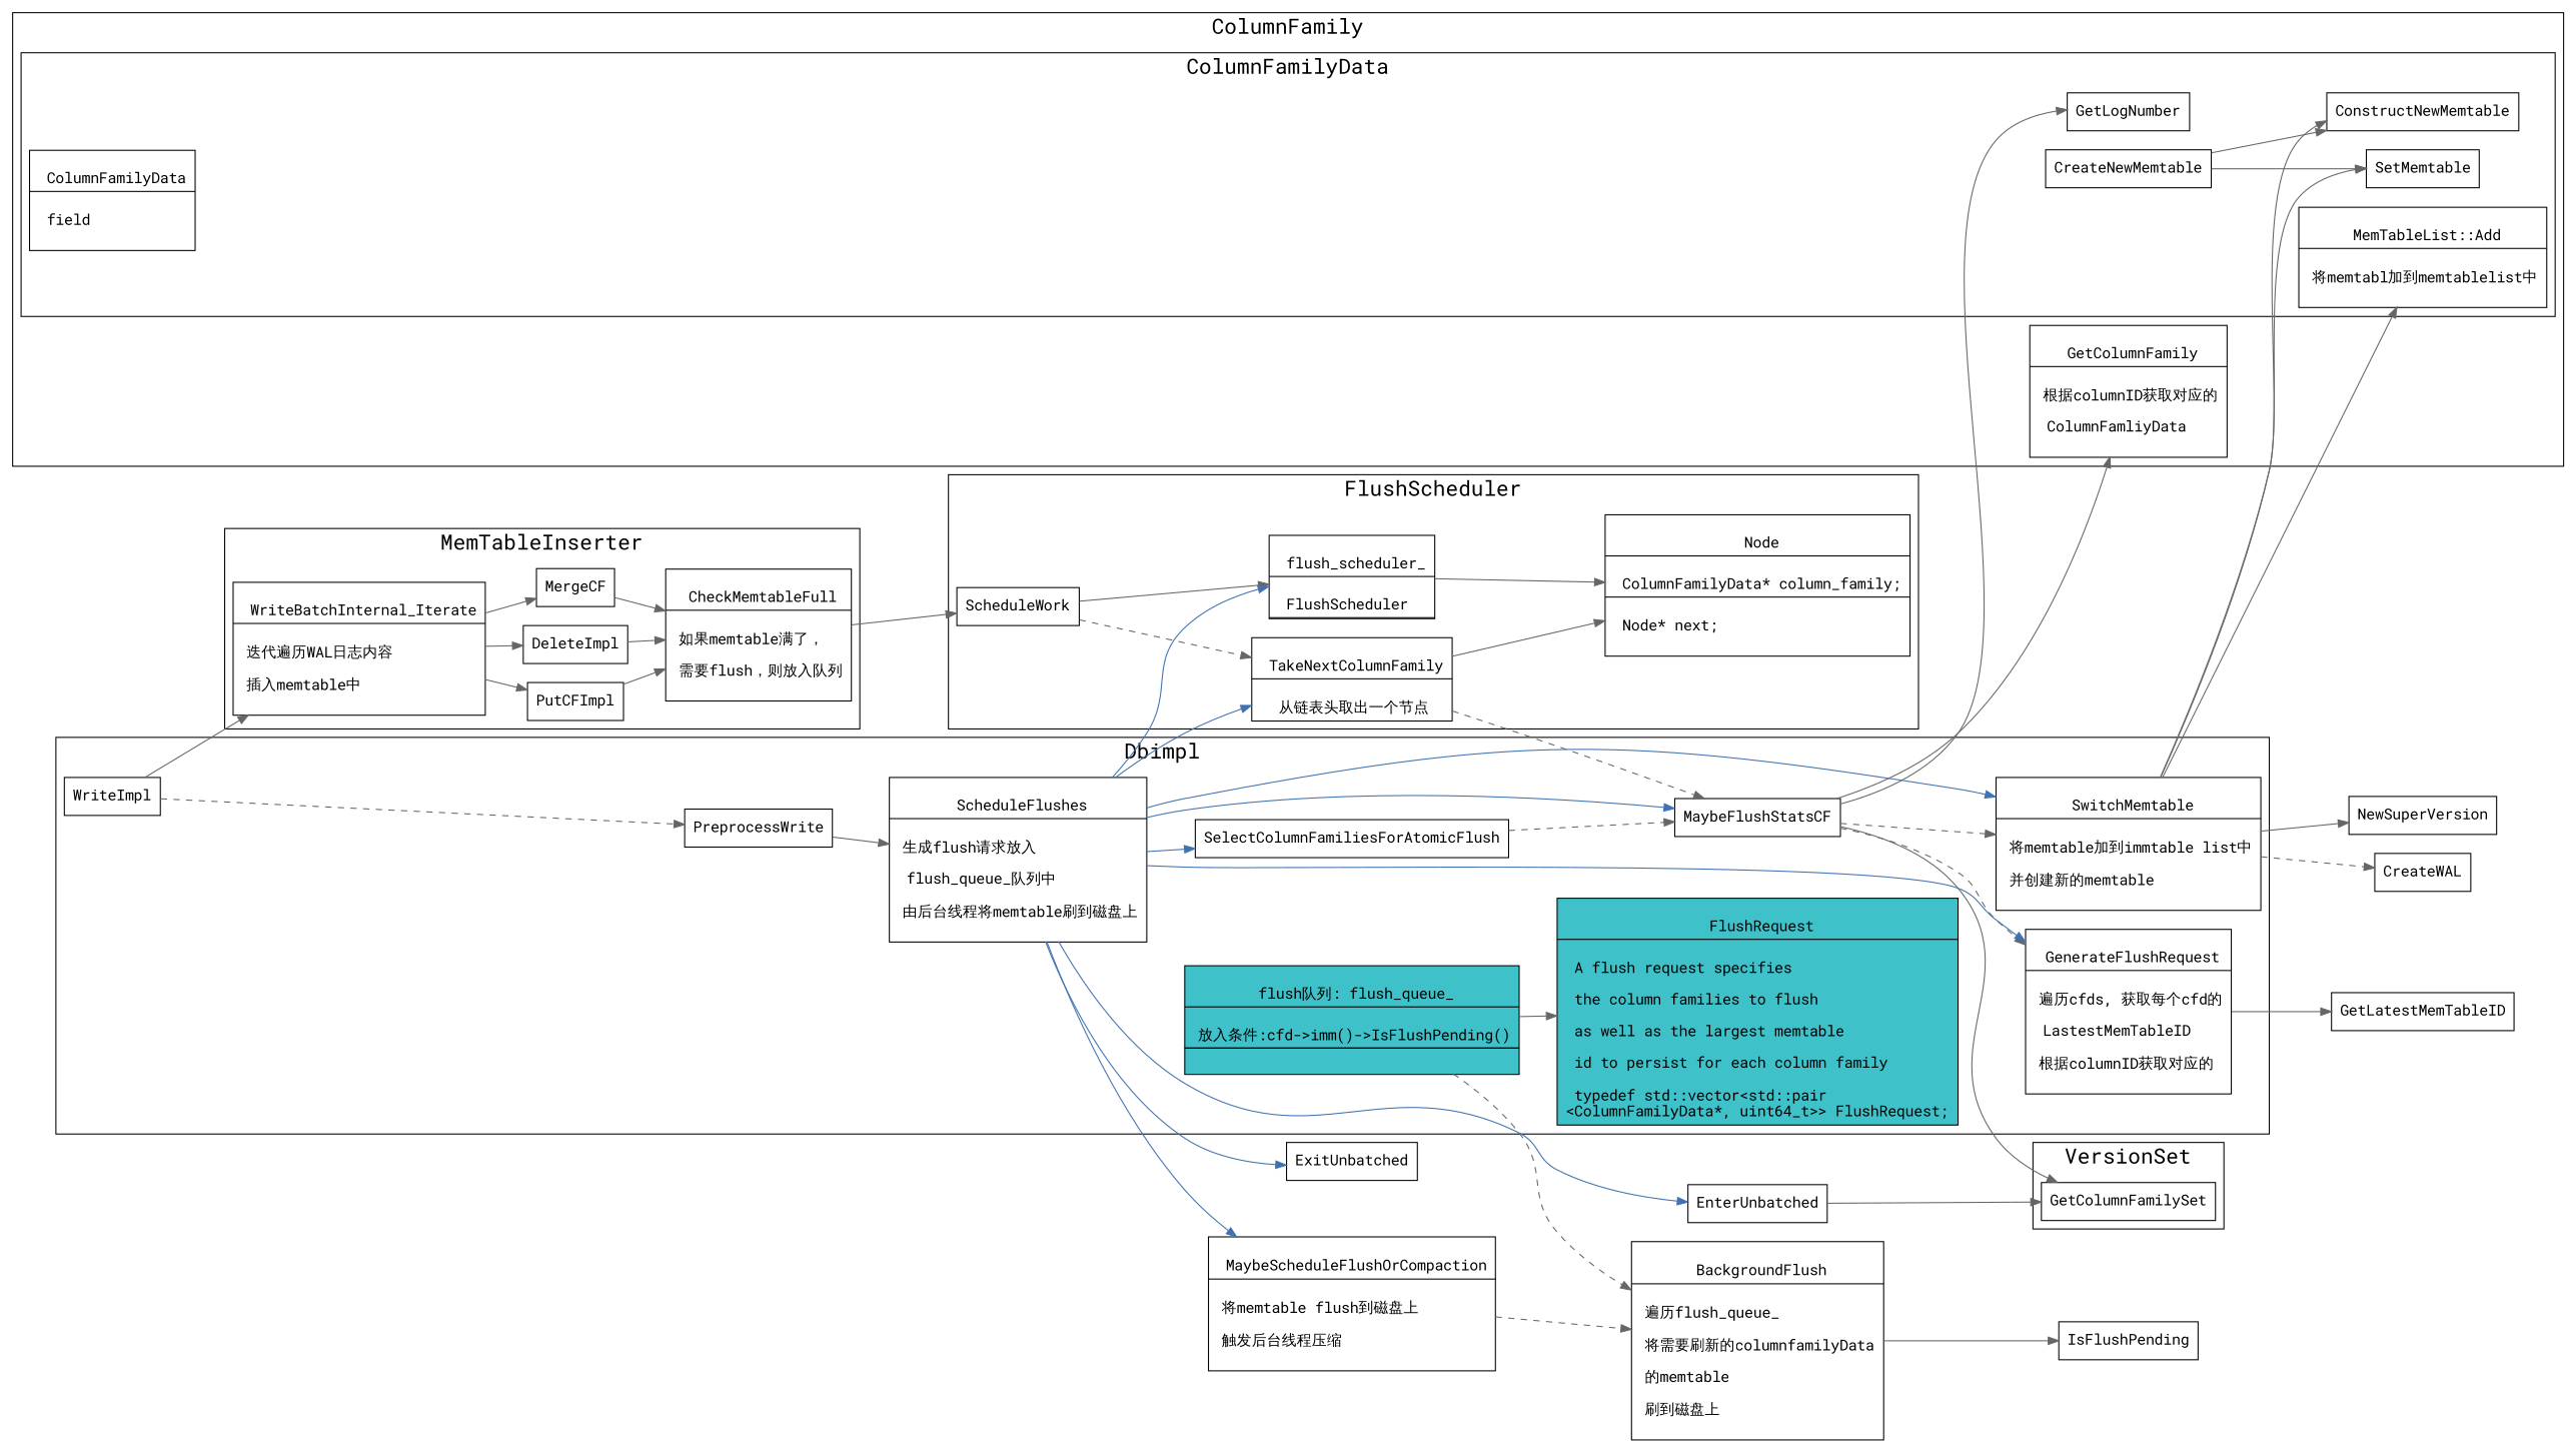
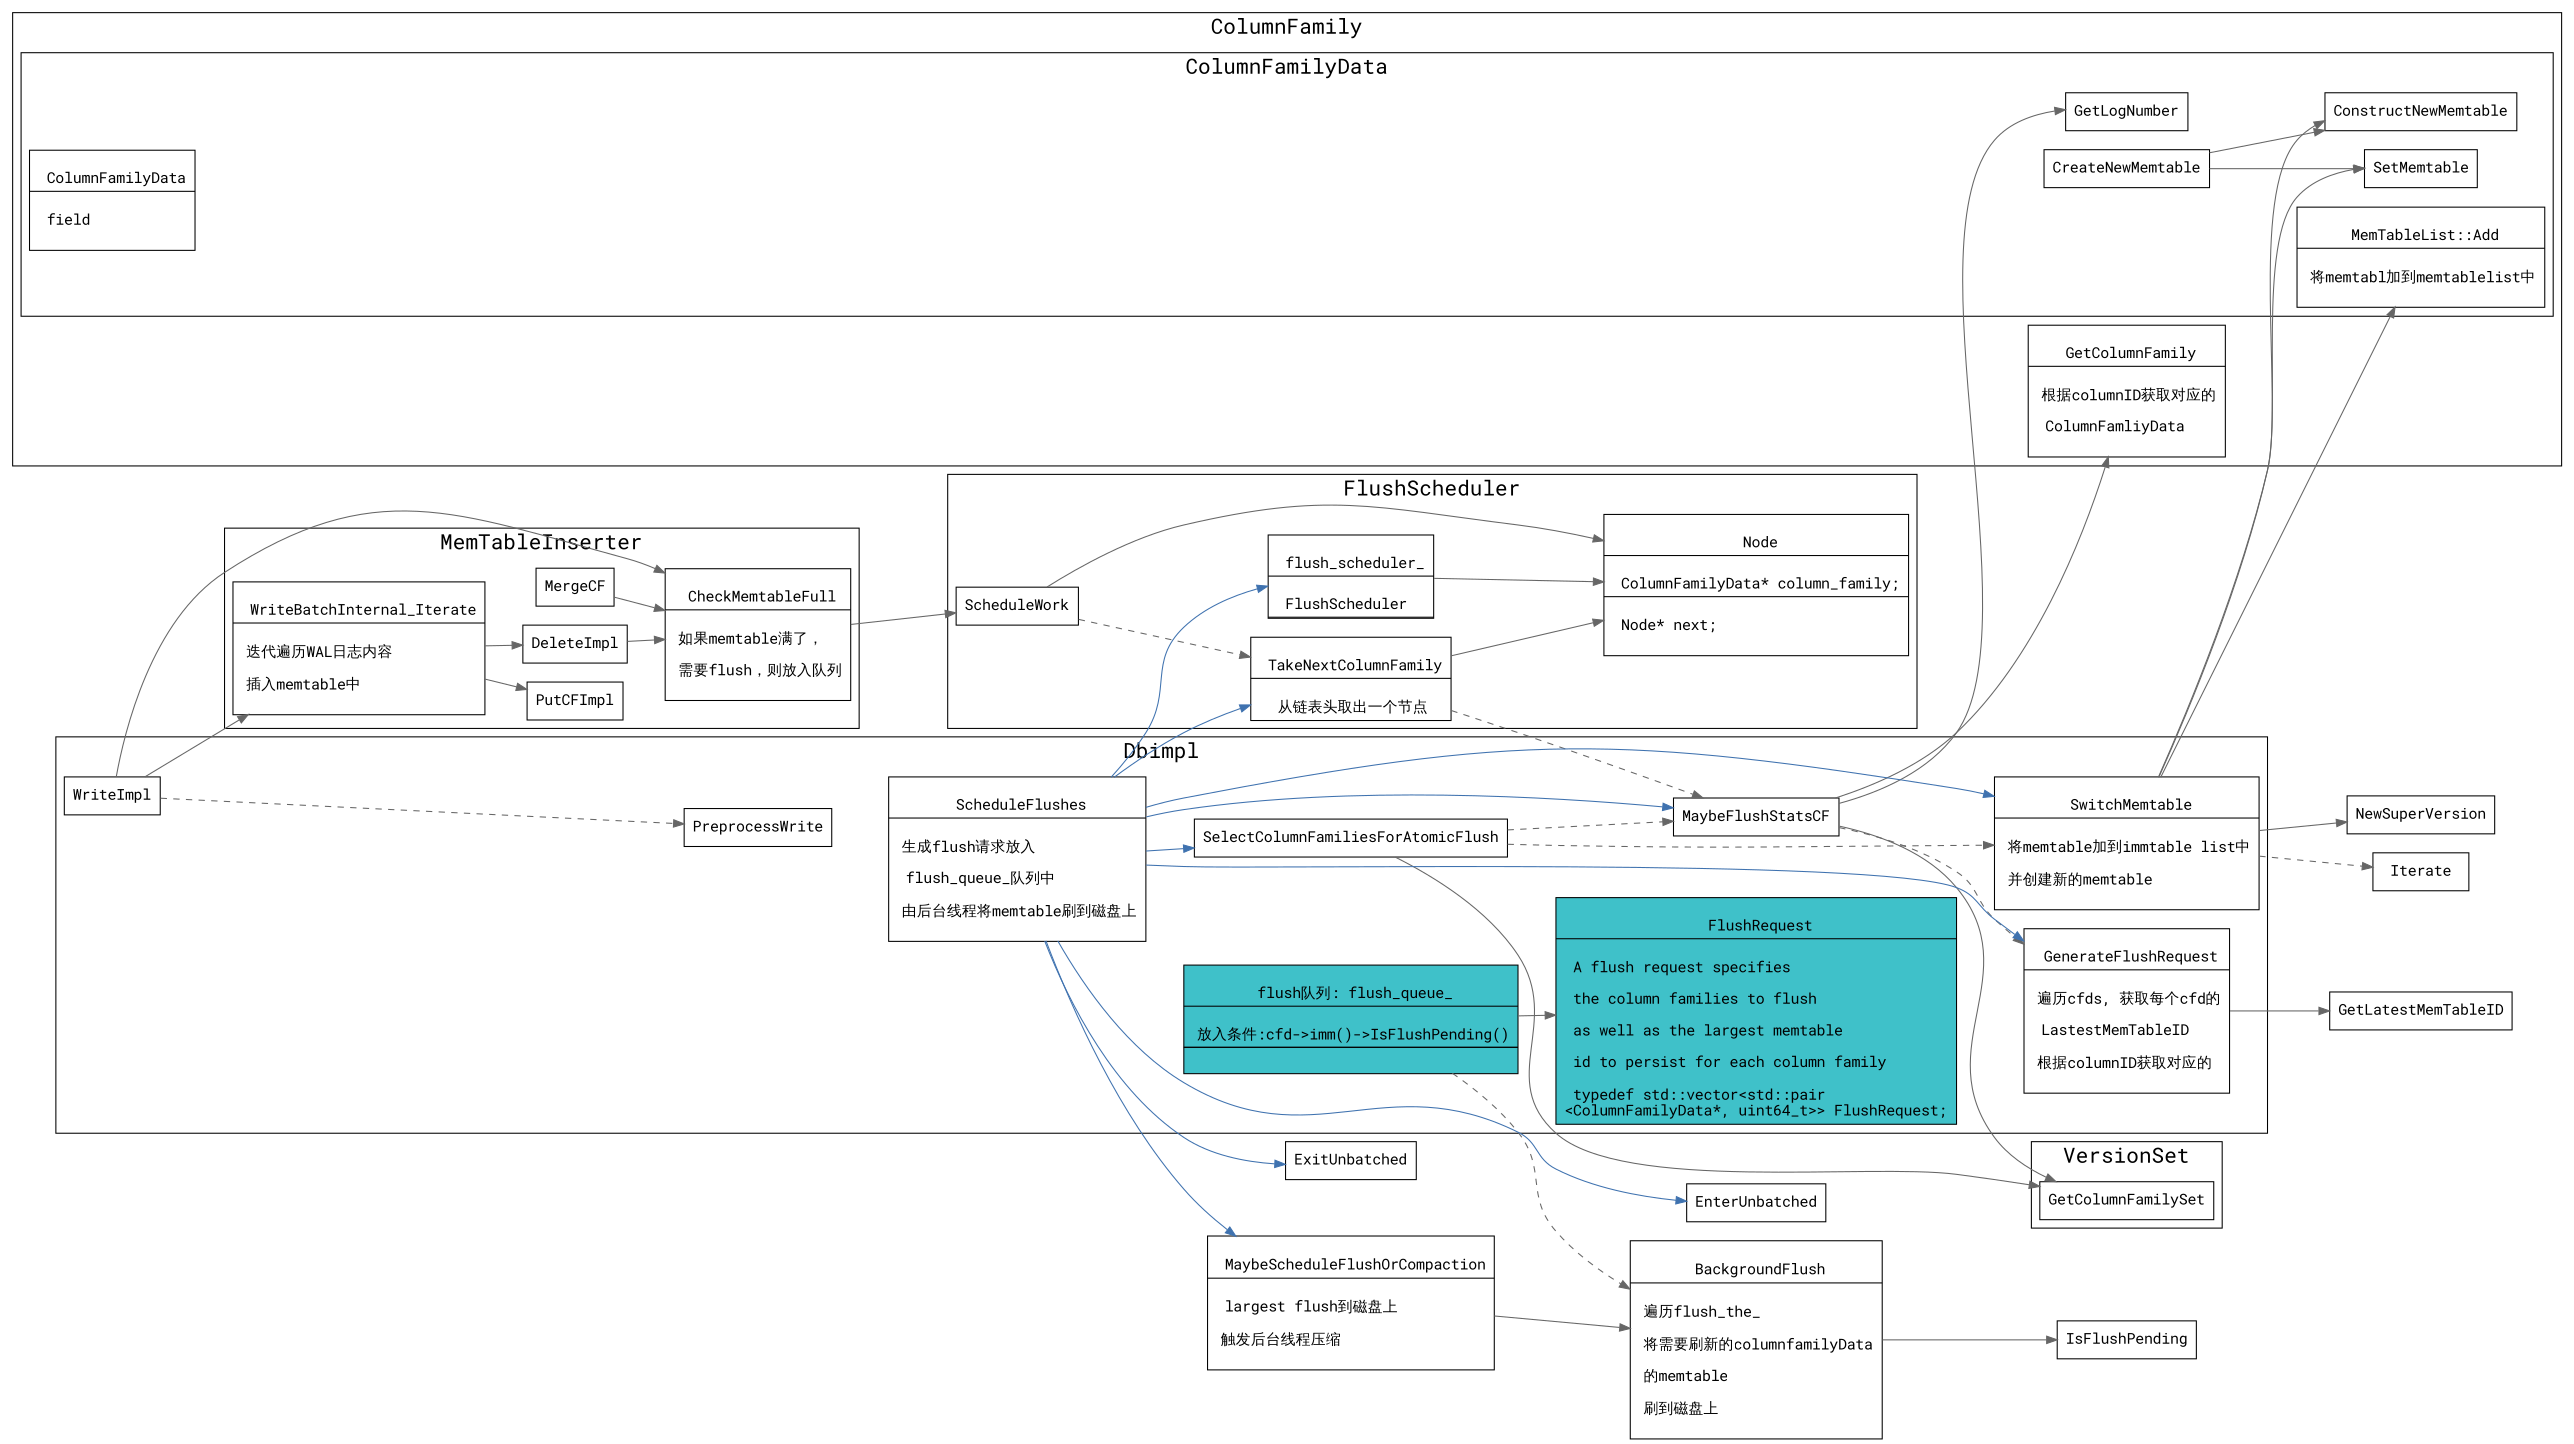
  digraph {
    fontname="Roboto Mono"
    newrank=true
    rankdir=LR
    node [fontname="Roboto Mono" shape=box]
    edge [color=gray40 fontname="Roboto Mono"]
    SelectColumnFamiliesForAtomicFlush
    MaybeFlushStatsCF
    n3 [label="{{\n        TakeNextColumnFamily|\n        从链表头取出一个节点\n      }}" shape=record]
    n4 [label="{{\n      SwitchMemtable|\n      将memtable加到immtable list中\l\n      并创建新的memtable\l\n    }}" shape=record]
    n5 [label="{{\n      GenerateFlushRequest|\n      遍历cfds, 获取每个cfd的\l \n      LastestMemTableID\l\n      根据columnID获取对应的\l\n    }}" shape=record]
-   n6 [label="{{\n      MaybeScheduleFlushOrCompaction|\n      将memtable flush到磁盘上\l\n      触发后台线程压缩\l\n    }}" shape=record]
-   n7 [label="{{\n      BackgroundFlush|\n      遍历flush_queue_\l\n      将需要刷新的columnfamilyData\l \n      的memtable\l\n      刷到磁盘上\l\n    }}" shape=record]
+   n6 [label="{{\n      MaybeScheduleFlushOrCompaction|\n      largest flush到磁盘上\l\n      触发后台线程压缩\l\n    }}" shape=record]
+   n7 [label="{{\n      BackgroundFlush|\n      遍历flush_the_\l\n      将需要刷新的columnfamilyData\l \n      的memtable\l\n      刷到磁盘上\l\n    }}" shape=record]
    n8 [fillcolor="#3fc1c9" label="{{\n        flush队列: flush_queue_|\n          放入条件:cfd-\>imm()-\>IsFlushPending()\l|\n          <FlushRequest> std::deque\<FlushRequest\> flush_queue_;|\n      }}" shape=record style=filled]
    ScheduleWork
    n10 [label="{{\n        WriteBatchInternal_Iterate|\n        迭代遍历WAL日志内容\l\n        插入memtable中\l\n      }}" shape=record]
    PutCFImpl
    DeleteImpl
    MergeCF
    n14 [label="{{\n        CheckMemtableFull|\n        如果memtable满了，\l \n        需要flush，则放入队列\l\n      }}" shape=record]
    GetColumnFamilySet
    n16 [label="{{\n        flush_scheduler_|\n        FlushScheduler\l|\n        <Node> std::aomic\<Node*\> head_\n      }}" shape=record]
    n17 [label="{{\n        Node|\n          ColumnFamilyData* column_family;\l|\n          Node* next;\l\n      }}" shape=record]
    GetLogNumber
    n19 [label="{{\n          MemTableList::Add|\n          将memtabl加到memtablelist中\l\n        }}" shape=record]
    n20 [label="{{\n          ColumnFamilyData|\n            field \l\n        }}" shape=record]
    CreateNewMemtable
    ConstructNewMemtable
    SetMemtable
    n24 [label="{{\n        GetColumnFamily|\n        根据columnID获取对应的\l \n        ColumnFamliyData\l\n      }}" shape=record]
    PreprocessWrite
    n26 [label="{{\n      ScheduleFlushes|\n      生成flush请求放入\l \n      flush_queue_队列中\l\n      由后台线程将memtable刷到磁盘上\l\n    }}" shape=record]
    n27 [fillcolor="#3fc1c9" label="{{\n        FlushRequest|\n          A flush request specifies\l \n          the column families to flush\l \n          as well as the largest memtable\l \n          id to persist for each column family\l\n          typedef std::vector\<std::pair\l\<ColumnFamilyData*, uint64_t\>\> FlushRequest;\n      }}" shape=record style=filled]
    WriteImpl
    NewSuperVersion
-   CreateWAL
+   CreateWAL [label=Iterate]
    GetLatestMemTableID
    IsFlushPending
    EnterUnbatched
    ExitUnbatched
    subgraph sub_1 {
    }
    subgraph sub_2 {
      SelectColumnFamiliesForAtomicFlush
      MaybeFlushStatsCF
      n3
      n4
      n5
      n6
      n7
      n8
      ScheduleWork
    }
    subgraph cluster_3 {
      fontsize=20
      label=MemTableInserter
      n10
      PutCFImpl
      DeleteImpl
      MergeCF
      n14
    }
    subgraph cluster_4 {
      fontsize=20
      label=VersionSet
      GetColumnFamilySet
    }
    subgraph cluster_5 {
      fontsize=20
      label=FlushScheduler
      n3
      ScheduleWork
      n16
      n17
    }
    subgraph cluster_6 {
      fontsize=20
      label=ColumnFamily
      n24
      subgraph cluster_7 {
        fontsize=20
        label=ColumnFamilyData
        GetLogNumber
        n19
        n20
        CreateNewMemtable
        ConstructNewMemtable
        SetMemtable
      }
    }
    subgraph cluster_8 {
      fontsize=20
      label=Dbimpl
      SelectColumnFamiliesForAtomicFlush
      MaybeFlushStatsCF
      n4
      n5
      n8
      PreprocessWrite
      n26
      n27
      WriteImpl
    }
    SelectColumnFamiliesForAtomicFlush -> MaybeFlushStatsCF [style=dashed]
-   EnterUnbatched -> GetColumnFamilySet
-   MaybeFlushStatsCF -> n4 [style=dashed]
+   SelectColumnFamiliesForAtomicFlush -> GetColumnFamilySet
+   SelectColumnFamiliesForAtomicFlush -> n4 [style=dashed]
    MaybeFlushStatsCF -> n5 [style=dashed]
    MaybeFlushStatsCF -> GetColumnFamilySet
    MaybeFlushStatsCF -> GetLogNumber
    MaybeFlushStatsCF -> n24
    n3 -> MaybeFlushStatsCF [style=dashed]
    n3 -> n17
    n4 -> n19
    n4 -> ConstructNewMemtable
    n4 -> SetMemtable
    n4 -> NewSuperVersion
    n4 -> CreateWAL [style=dashed]
    n5 -> GetLatestMemTableID
-   n6 -> n7 [style=dashed]
+   n6 -> n7 [style=solid]
    n7 -> IsFlushPending
    n8 -> n7 [style=dashed]
    n8 -> n27 [tailport=FlushRequest]
    ScheduleWork -> n3 [style=dashed]
-   ScheduleWork -> n16
+   ScheduleWork -> n17
    n10 -> PutCFImpl
    n10 -> DeleteImpl
-   n10 -> MergeCF
-   PutCFImpl -> n14
+   WriteImpl -> n14
    DeleteImpl -> n14
    MergeCF -> n14
    n14 -> ScheduleWork
    n16 -> n17
    CreateNewMemtable -> ConstructNewMemtable
    CreateNewMemtable -> SetMemtable
-   PreprocessWrite -> n26
    n26 -> SelectColumnFamiliesForAtomicFlush [color="#3f72af"]
    n26 -> MaybeFlushStatsCF [color="#3f72af"]
    n26 -> n3 [color="#3f72af"]
    n26 -> n4 [color="#3f72af"]
    n26 -> n5 [color="#3f72af"]
    n26 -> n6 [color="#3f72af"]
    n26 -> n16 [color="#3f72af"]
    n26 -> EnterUnbatched [color="#3f72af"]
    n26 -> ExitUnbatched [color="#3f72af"]
    WriteImpl -> n10
    WriteImpl -> PreprocessWrite [style=dashed]
  }
